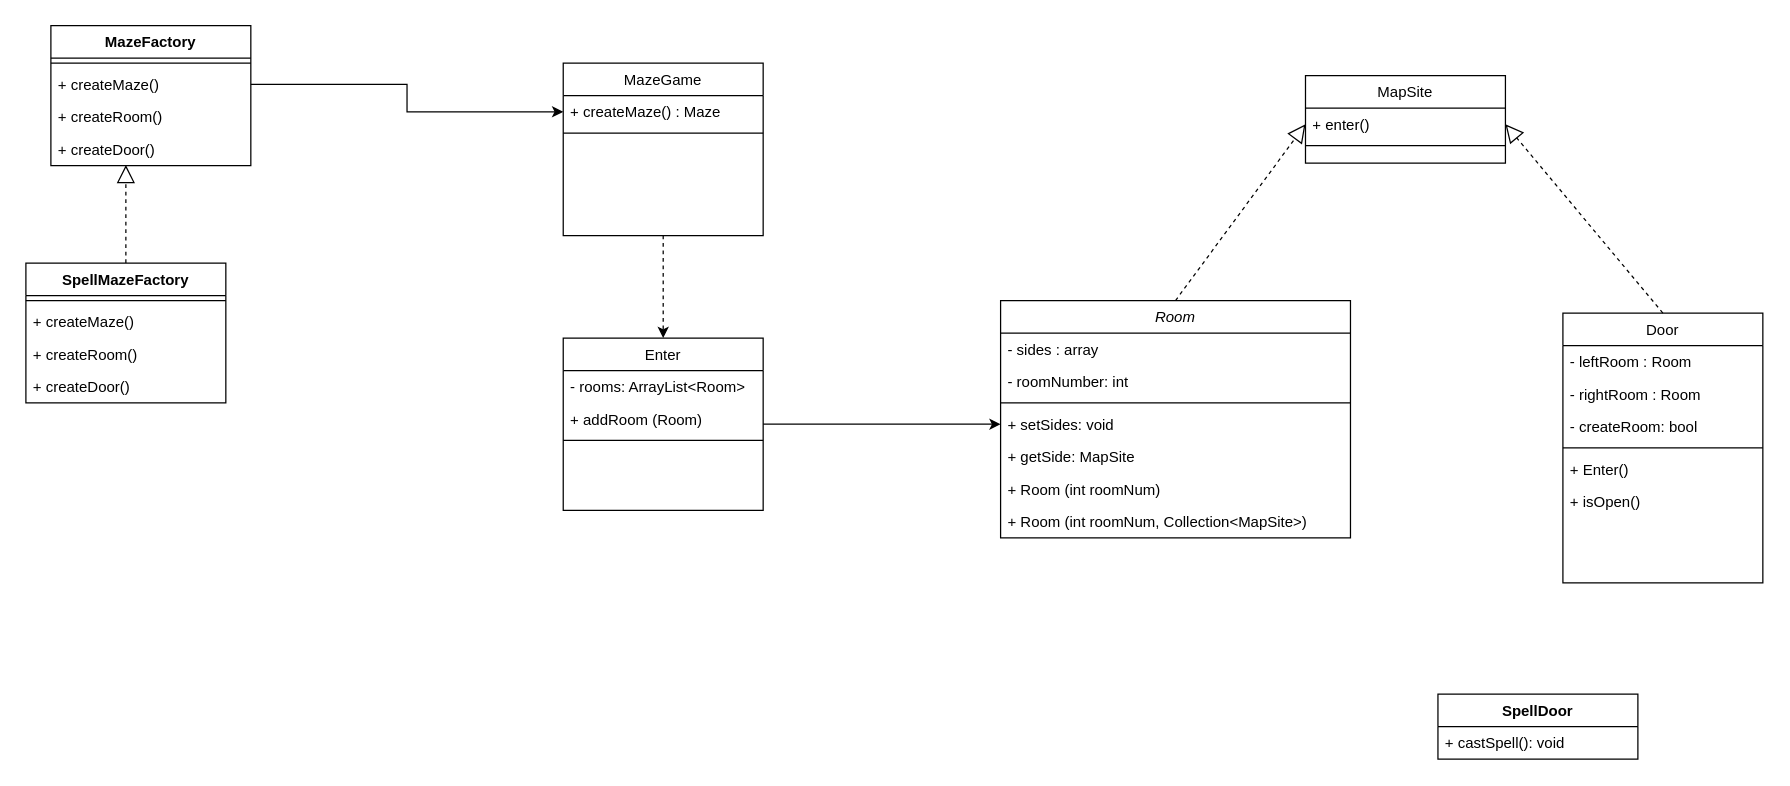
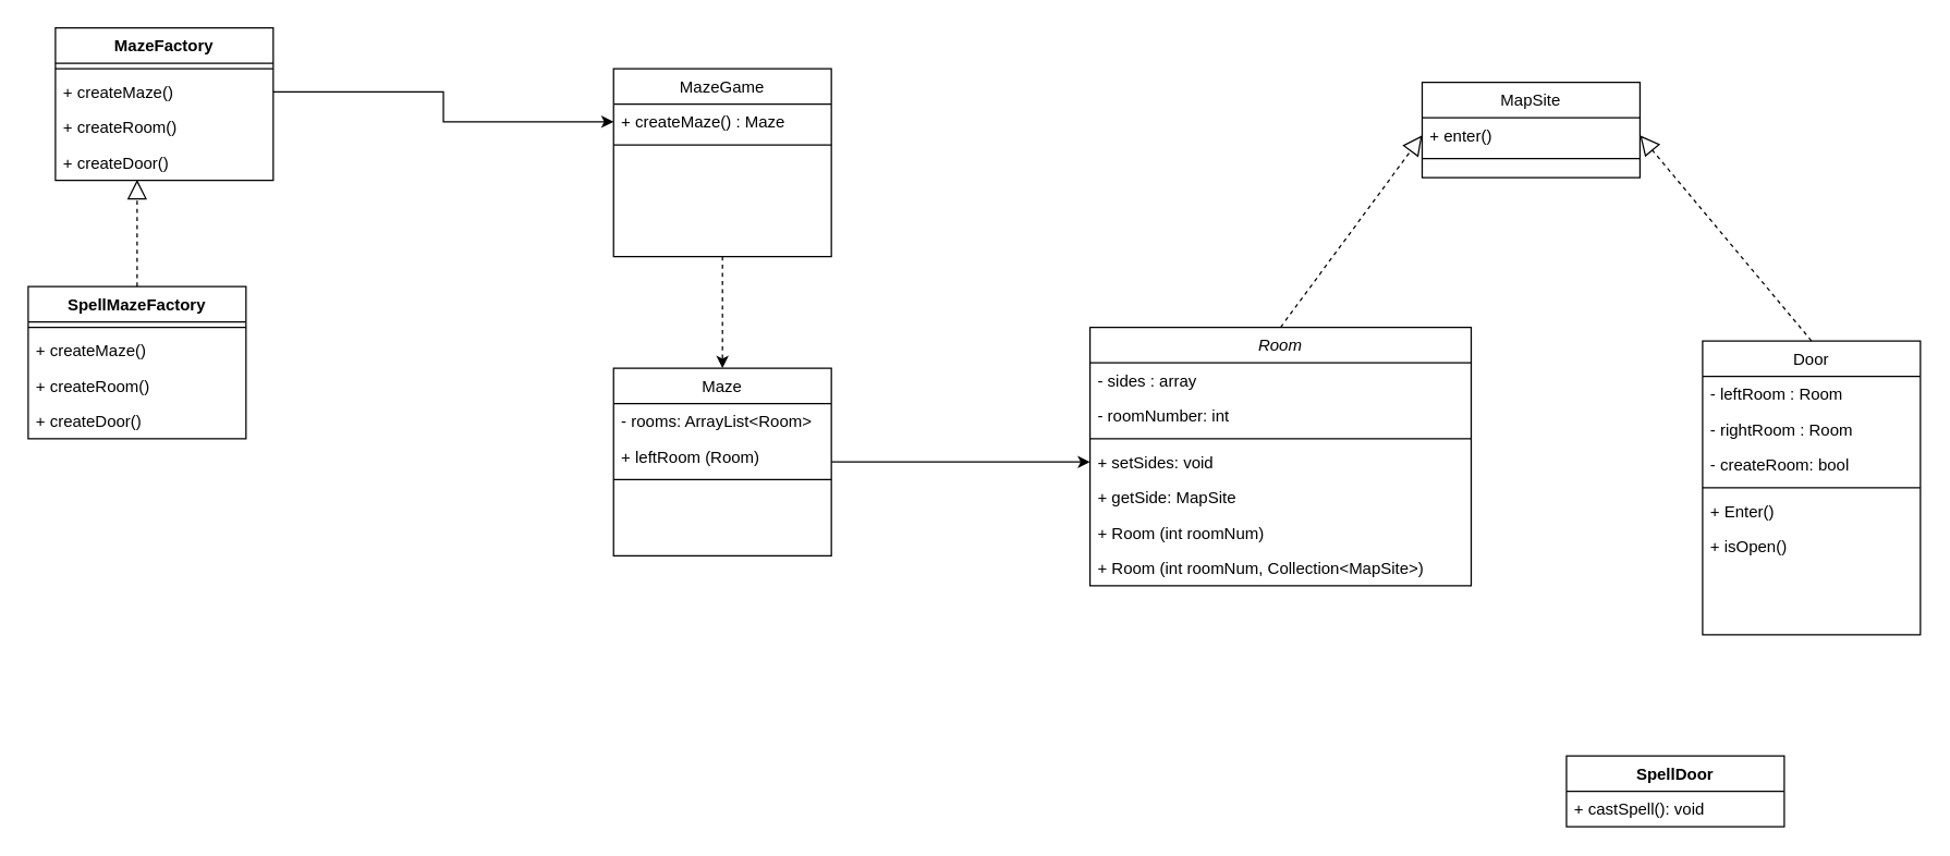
  <mxCell id="0" />
  <mxCell id="1" parent="0" />
  <mxCell id="2" value="Room" style="swimlane;fontStyle=2;align=center;verticalAlign=top;childLayout=stackLayout;horizontal=1;startSize=26;horizontalStack=0;resizeParent=1;resizeLast=0;collapsible=1;marginBottom=0;rounded=0;shadow=0;strokeWidth=1;" vertex="1" parent="1"><mxGeometry x="800" y="240" width="280" height="190" as="geometry"><mxRectangle x="230" y="140" width="160" height="26" as="alternateBounds" /></mxGeometry></mxCell>
  <mxCell id="3" value="- sides : array" style="text;align=left;verticalAlign=top;spacingLeft=4;spacingRight=4;overflow=hidden;rotatable=0;points=[[0,0.5],[1,0.5]];portConstraint=eastwest;" vertex="1" parent="2"><mxGeometry y="26" width="280" height="26" as="geometry" /></mxCell>
  <mxCell id="4" value="- roomNumber: int" style="text;align=left;verticalAlign=top;spacingLeft=4;spacingRight=4;overflow=hidden;rotatable=0;points=[[0,0.5],[1,0.5]];portConstraint=eastwest;rounded=0;shadow=0;html=0;" vertex="1" parent="2"><mxGeometry y="52" width="280" height="26" as="geometry" /></mxCell>
  <mxCell id="5" value="" style="line;html=1;strokeWidth=1;align=left;verticalAlign=middle;spacingTop=-1;spacingLeft=3;spacingRight=3;rotatable=0;labelPosition=right;points=[];portConstraint=eastwest;" vertex="1" parent="2"><mxGeometry y="78" width="280" height="8" as="geometry" /></mxCell>
  <mxCell id="6" value="+ setSides: void" style="text;align=left;verticalAlign=top;spacingLeft=4;spacingRight=4;overflow=hidden;rotatable=0;points=[[0,0.5],[1,0.5]];portConstraint=eastwest;rounded=0;shadow=0;html=0;" vertex="1" parent="2"><mxGeometry y="86" width="280" height="26" as="geometry" /></mxCell>
  <mxCell id="7" value="+ getSide: MapSite" style="text;align=left;verticalAlign=top;spacingLeft=4;spacingRight=4;overflow=hidden;rotatable=0;points=[[0,0.5],[1,0.5]];portConstraint=eastwest;rounded=0;shadow=0;html=0;" vertex="1" parent="2"><mxGeometry y="112" width="280" height="26" as="geometry" /></mxCell>
  <mxCell id="8" value="+ Room (int roomNum)" style="text;align=left;verticalAlign=top;spacingLeft=4;spacingRight=4;overflow=hidden;rotatable=0;points=[[0,0.5],[1,0.5]];portConstraint=eastwest;rounded=0;shadow=0;html=0;" vertex="1" parent="2"><mxGeometry y="138" width="280" height="26" as="geometry" /></mxCell>
  <mxCell id="9" value="+ Room (int roomNum, Collection&lt;MapSite&gt;)" style="text;align=left;verticalAlign=top;spacingLeft=4;spacingRight=4;overflow=hidden;rotatable=0;points=[[0,0.5],[1,0.5]];portConstraint=eastwest;rounded=0;shadow=0;html=0;" vertex="1" parent="2"><mxGeometry y="164" width="280" height="26" as="geometry" /></mxCell>
  <mxCell id="10" value="MapSite" style="swimlane;fontStyle=0;align=center;verticalAlign=top;childLayout=stackLayout;horizontal=1;startSize=26;horizontalStack=0;resizeParent=1;resizeLast=0;collapsible=1;marginBottom=0;rounded=0;shadow=0;strokeWidth=1;" vertex="1" parent="1"><mxGeometry x="1044" y="60" width="160" height="70" as="geometry"><mxRectangle x="340" y="380" width="170" height="26" as="alternateBounds" /></mxGeometry></mxCell>
  <mxCell id="11" value="+ enter()" style="text;align=left;verticalAlign=top;spacingLeft=4;spacingRight=4;overflow=hidden;rotatable=0;points=[[0,0.5],[1,0.5]];portConstraint=eastwest;" vertex="1" parent="10"><mxGeometry y="26" width="160" height="26" as="geometry" /></mxCell>
  <mxCell id="12" value="" style="line;html=1;strokeWidth=1;align=left;verticalAlign=middle;spacingTop=-1;spacingLeft=3;spacingRight=3;rotatable=0;labelPosition=right;points=[];portConstraint=eastwest;" vertex="1" parent="10"><mxGeometry y="52" width="160" height="8" as="geometry" /></mxCell>
  <mxCell id="13" value="Door" style="swimlane;fontStyle=0;align=center;verticalAlign=top;childLayout=stackLayout;horizontal=1;startSize=26;horizontalStack=0;resizeParent=1;resizeLast=0;collapsible=1;marginBottom=0;rounded=0;shadow=0;strokeWidth=1;" vertex="1" parent="1"><mxGeometry x="1250" y="250" width="160" height="216" as="geometry"><mxRectangle x="550" y="140" width="160" height="26" as="alternateBounds" /></mxGeometry></mxCell>
  <mxCell id="14" value="- leftRoom : Room" style="text;align=left;verticalAlign=top;spacingLeft=4;spacingRight=4;overflow=hidden;rotatable=0;points=[[0,0.5],[1,0.5]];portConstraint=eastwest;" vertex="1" parent="13"><mxGeometry y="26" width="160" height="26" as="geometry" /></mxCell>
  <mxCell id="15" value="- rightRoom : Room" style="text;align=left;verticalAlign=top;spacingLeft=4;spacingRight=4;overflow=hidden;rotatable=0;points=[[0,0.5],[1,0.5]];portConstraint=eastwest;rounded=0;shadow=0;html=0;" vertex="1" parent="13"><mxGeometry y="52" width="160" height="26" as="geometry" /></mxCell>
  <mxCell id="16" value="- createRoom: bool" style="text;align=left;verticalAlign=top;spacingLeft=4;spacingRight=4;overflow=hidden;rotatable=0;points=[[0,0.5],[1,0.5]];portConstraint=eastwest;rounded=0;shadow=0;html=0;" vertex="1" parent="13"><mxGeometry y="78" width="160" height="26" as="geometry" /></mxCell>
  <mxCell id="17" value="" style="line;html=1;strokeWidth=1;align=left;verticalAlign=middle;spacingTop=-1;spacingLeft=3;spacingRight=3;rotatable=0;labelPosition=right;points=[];portConstraint=eastwest;" vertex="1" parent="13"><mxGeometry y="104" width="160" height="8" as="geometry" /></mxCell>
  <mxCell id="18" value="+ Enter()" style="text;align=left;verticalAlign=top;spacingLeft=4;spacingRight=4;overflow=hidden;rotatable=0;points=[[0,0.5],[1,0.5]];portConstraint=eastwest;" vertex="1" parent="13"><mxGeometry y="112" width="160" height="26" as="geometry" /></mxCell>
  <mxCell id="19" value="+ isOpen()" style="text;align=left;verticalAlign=top;spacingLeft=4;spacingRight=4;overflow=hidden;rotatable=0;points=[[0,0.5],[1,0.5]];portConstraint=eastwest;" vertex="1" parent="13"><mxGeometry y="138" width="160" height="26" as="geometry" /></mxCell>
  <mxCell id="20" value="" style="endArrow=block;dashed=1;endFill=0;endSize=12;html=1;rounded=0;exitX=0.5;exitY=0;exitDx=0;exitDy=0;entryX=0;entryY=0.5;entryDx=0;entryDy=0;" edge="1" parent="1" source="2" target="11"><mxGeometry width="160" relative="1" as="geometry"><mxPoint x="960" y="390" as="sourcePoint" /><mxPoint x="1120" y="390" as="targetPoint" /></mxGeometry></mxCell>
  <mxCell id="21" value="" style="endArrow=block;dashed=1;endFill=0;endSize=12;html=1;rounded=0;exitX=0.5;exitY=0;exitDx=0;exitDy=0;entryX=1;entryY=0.5;entryDx=0;entryDy=0;" edge="1" parent="1" source="13" target="11"><mxGeometry width="160" relative="1" as="geometry"><mxPoint x="1140" y="250" as="sourcePoint" /><mxPoint x="1134" y="140" as="targetPoint" /></mxGeometry></mxCell>
  <mxCell id="22" style="edgeStyle=orthogonalEdgeStyle;rounded=0;orthogonalLoop=1;jettySize=auto;html=1;entryX=0;entryY=0.5;entryDx=0;entryDy=0;" edge="1" parent="1" source="23" target="6"><mxGeometry relative="1" as="geometry" /></mxCell>
- <mxCell id="23" value="Enter" style="swimlane;fontStyle=0;align=center;verticalAlign=top;childLayout=stackLayout;horizontal=1;startSize=26;horizontalStack=0;resizeParent=1;resizeLast=0;collapsible=1;marginBottom=0;rounded=0;shadow=0;strokeWidth=1;" vertex="1" parent="1"><mxGeometry x="450" y="270" width="160" height="138" as="geometry"><mxRectangle x="130" y="380" width="160" height="26" as="alternateBounds" /></mxGeometry></mxCell>
+ <mxCell id="23" value="Maze" style="swimlane;fontStyle=0;align=center;verticalAlign=top;childLayout=stackLayout;horizontal=1;startSize=26;horizontalStack=0;resizeParent=1;resizeLast=0;collapsible=1;marginBottom=0;rounded=0;shadow=0;strokeWidth=1;" vertex="1" parent="1"><mxGeometry x="450" y="270" width="160" height="138" as="geometry"><mxRectangle x="130" y="380" width="160" height="26" as="alternateBounds" /></mxGeometry></mxCell>
  <mxCell id="24" value="- rooms: ArrayList&lt;Room&gt;" style="text;align=left;verticalAlign=top;spacingLeft=4;spacingRight=4;overflow=hidden;rotatable=0;points=[[0,0.5],[1,0.5]];portConstraint=eastwest;" vertex="1" parent="23"><mxGeometry y="26" width="160" height="26" as="geometry" /></mxCell>
- <mxCell id="25" value="+ addRoom (Room)" style="text;align=left;verticalAlign=top;spacingLeft=4;spacingRight=4;overflow=hidden;rotatable=0;points=[[0,0.5],[1,0.5]];portConstraint=eastwest;rounded=0;shadow=0;html=0;" vertex="1" parent="23"><mxGeometry y="52" width="160" height="26" as="geometry" /></mxCell>
+ <mxCell id="25" value="+ leftRoom (Room)" style="text;align=left;verticalAlign=top;spacingLeft=4;spacingRight=4;overflow=hidden;rotatable=0;points=[[0,0.5],[1,0.5]];portConstraint=eastwest;rounded=0;shadow=0;html=0;" vertex="1" parent="23"><mxGeometry y="52" width="160" height="26" as="geometry" /></mxCell>
  <mxCell id="26" value="" style="line;html=1;strokeWidth=1;align=left;verticalAlign=middle;spacingTop=-1;spacingLeft=3;spacingRight=3;rotatable=0;labelPosition=right;points=[];portConstraint=eastwest;" vertex="1" parent="23"><mxGeometry y="78" width="160" height="8" as="geometry" /></mxCell>
  <mxCell id="27" style="edgeStyle=orthogonalEdgeStyle;rounded=0;orthogonalLoop=1;jettySize=auto;html=1;entryX=0.5;entryY=0;entryDx=0;entryDy=0;dashed=1;" edge="1" parent="1" source="28" target="23"><mxGeometry relative="1" as="geometry" /></mxCell>
  <mxCell id="28" value="MazeGame" style="swimlane;fontStyle=0;align=center;verticalAlign=top;childLayout=stackLayout;horizontal=1;startSize=26;horizontalStack=0;resizeParent=1;resizeLast=0;collapsible=1;marginBottom=0;rounded=0;shadow=0;strokeWidth=1;" vertex="1" parent="1"><mxGeometry x="450" y="50" width="160" height="138" as="geometry"><mxRectangle x="130" y="380" width="160" height="26" as="alternateBounds" /></mxGeometry></mxCell>
  <mxCell id="29" value="+ createMaze() : Maze" style="text;align=left;verticalAlign=top;spacingLeft=4;spacingRight=4;overflow=hidden;rotatable=0;points=[[0,0.5],[1,0.5]];portConstraint=eastwest;rounded=0;shadow=0;html=0;" vertex="1" parent="28"><mxGeometry y="26" width="160" height="26" as="geometry" /></mxCell>
  <mxCell id="30" value="" style="line;html=1;strokeWidth=1;align=left;verticalAlign=middle;spacingTop=-1;spacingLeft=3;spacingRight=3;rotatable=0;labelPosition=right;points=[];portConstraint=eastwest;" vertex="1" parent="28"><mxGeometry y="52" width="160" height="8" as="geometry" /></mxCell>
  <mxCell id="31" value="SpellDoor" style="swimlane;fontStyle=1;align=center;verticalAlign=top;childLayout=stackLayout;horizontal=1;startSize=26;horizontalStack=0;resizeParent=1;resizeParentMax=0;resizeLast=0;collapsible=1;marginBottom=0;" vertex="1" parent="1"><mxGeometry x="1150" y="555" width="160" height="52" as="geometry" /></mxCell>
  <mxCell id="32" value="+ castSpell(): void" style="text;strokeColor=none;fillColor=none;align=left;verticalAlign=top;spacingLeft=4;spacingRight=4;overflow=hidden;rotatable=0;points=[[0,0.5],[1,0.5]];portConstraint=eastwest;" vertex="1" parent="31"><mxGeometry y="26" width="160" height="26" as="geometry" /></mxCell>
  <mxCell id="33" value="MazeFactory" style="swimlane;fontStyle=1;align=center;verticalAlign=top;childLayout=stackLayout;horizontal=1;startSize=26;horizontalStack=0;resizeParent=1;resizeParentMax=0;resizeLast=0;collapsible=1;marginBottom=0;" vertex="1" parent="1"><mxGeometry x="40" y="20" width="160" height="112" as="geometry" /></mxCell>
  <mxCell id="34" value="" style="line;strokeWidth=1;fillColor=none;align=left;verticalAlign=middle;spacingTop=-1;spacingLeft=3;spacingRight=3;rotatable=0;labelPosition=right;points=[];portConstraint=eastwest;" vertex="1" parent="33"><mxGeometry y="26" width="160" height="8" as="geometry" /></mxCell>
  <mxCell id="35" value="+ createMaze()" style="text;strokeColor=none;fillColor=none;align=left;verticalAlign=top;spacingLeft=4;spacingRight=4;overflow=hidden;rotatable=0;points=[[0,0.5],[1,0.5]];portConstraint=eastwest;" vertex="1" parent="33"><mxGeometry y="34" width="160" height="26" as="geometry" /></mxCell>
  <mxCell id="36" value="+ createRoom()" style="text;strokeColor=none;fillColor=none;align=left;verticalAlign=top;spacingLeft=4;spacingRight=4;overflow=hidden;rotatable=0;points=[[0,0.5],[1,0.5]];portConstraint=eastwest;" vertex="1" parent="33"><mxGeometry y="60" width="160" height="26" as="geometry" /></mxCell>
  <mxCell id="37" value="+ createDoor()" style="text;strokeColor=none;fillColor=none;align=left;verticalAlign=top;spacingLeft=4;spacingRight=4;overflow=hidden;rotatable=0;points=[[0,0.5],[1,0.5]];portConstraint=eastwest;" vertex="1" parent="33"><mxGeometry y="86" width="160" height="26" as="geometry" /></mxCell>
  <mxCell id="38" style="edgeStyle=orthogonalEdgeStyle;rounded=0;orthogonalLoop=1;jettySize=auto;html=1;exitX=1;exitY=0.5;exitDx=0;exitDy=0;entryX=0;entryY=0.5;entryDx=0;entryDy=0;" edge="1" parent="1" source="35" target="29"><mxGeometry relative="1" as="geometry" /></mxCell>
  <mxCell id="39" value="SpellMazeFactory" style="swimlane;fontStyle=1;align=center;verticalAlign=top;childLayout=stackLayout;horizontal=1;startSize=26;horizontalStack=0;resizeParent=1;resizeParentMax=0;resizeLast=0;collapsible=1;marginBottom=0;" vertex="1" parent="1"><mxGeometry x="20" y="210" width="160" height="112" as="geometry" /></mxCell>
  <mxCell id="40" value="" style="line;strokeWidth=1;fillColor=none;align=left;verticalAlign=middle;spacingTop=-1;spacingLeft=3;spacingRight=3;rotatable=0;labelPosition=right;points=[];portConstraint=eastwest;" vertex="1" parent="39"><mxGeometry y="26" width="160" height="8" as="geometry" /></mxCell>
  <mxCell id="41" value="+ createMaze()" style="text;strokeColor=none;fillColor=none;align=left;verticalAlign=top;spacingLeft=4;spacingRight=4;overflow=hidden;rotatable=0;points=[[0,0.5],[1,0.5]];portConstraint=eastwest;" vertex="1" parent="39"><mxGeometry y="34" width="160" height="26" as="geometry" /></mxCell>
  <mxCell id="42" value="+ createRoom()" style="text;strokeColor=none;fillColor=none;align=left;verticalAlign=top;spacingLeft=4;spacingRight=4;overflow=hidden;rotatable=0;points=[[0,0.5],[1,0.5]];portConstraint=eastwest;" vertex="1" parent="39"><mxGeometry y="60" width="160" height="26" as="geometry" /></mxCell>
  <mxCell id="43" value="+ createDoor()" style="text;strokeColor=none;fillColor=none;align=left;verticalAlign=top;spacingLeft=4;spacingRight=4;overflow=hidden;rotatable=0;points=[[0,0.5],[1,0.5]];portConstraint=eastwest;" vertex="1" parent="39"><mxGeometry y="86" width="160" height="26" as="geometry" /></mxCell>
  <mxCell id="44" value="" style="endArrow=block;dashed=1;endFill=0;endSize=12;html=1;rounded=0;exitX=0.5;exitY=0;exitDx=0;exitDy=0;entryX=0.375;entryY=0.981;entryDx=0;entryDy=0;entryPerimeter=0;" edge="1" parent="1" source="39" target="37"><mxGeometry width="160" relative="1" as="geometry"><mxPoint x="950" y="250" as="sourcePoint" /><mxPoint x="100" y="160" as="targetPoint" /></mxGeometry></mxCell>
